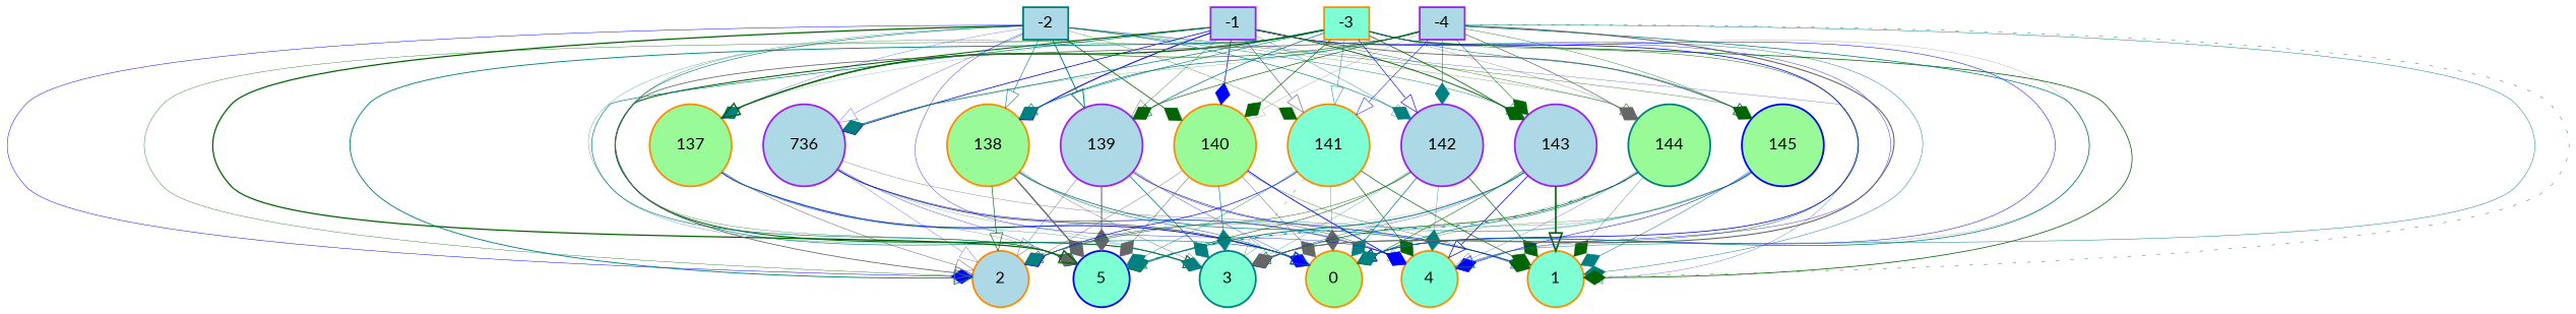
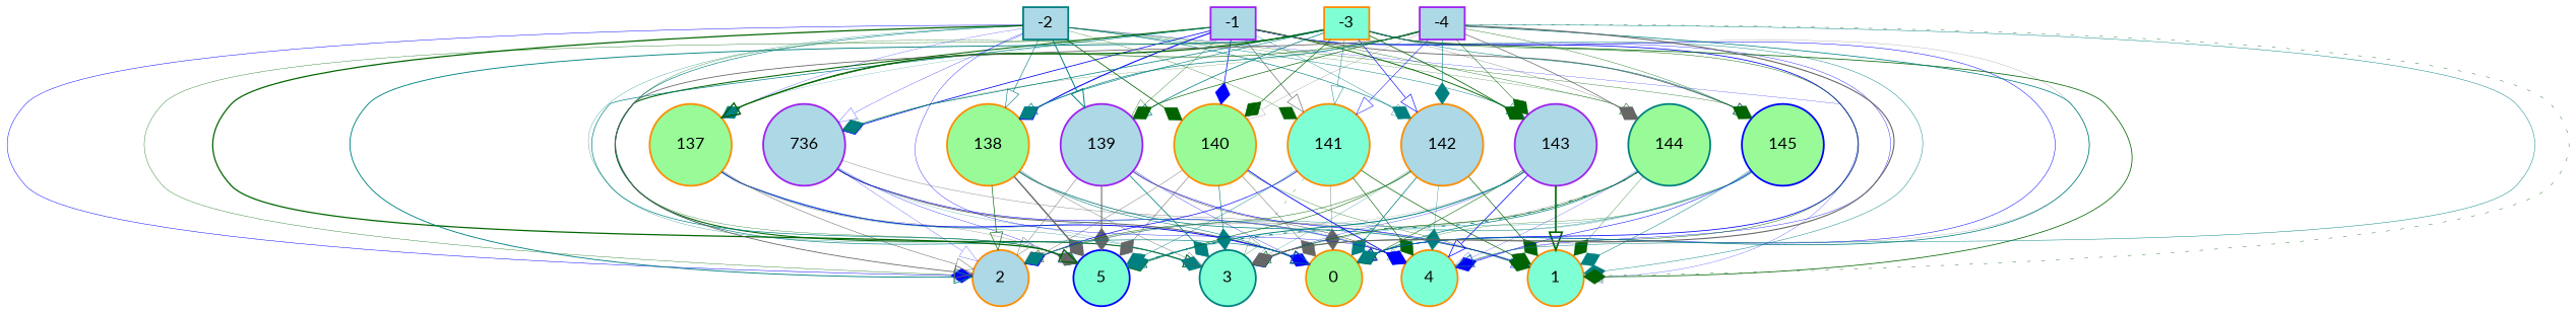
  digraph {
    fontname=Lato
    node [color=darkorange fillcolor=lightblue fontname=Lato fontsize=9 shape=circle style=filled]
    edge [arrowhead=diamond color=teal fontname=Lato style=solid]
    -1 [color=purple height=0.2 shape=box width=0.2]
    0 [fillcolor=palegreen height=0.2 width=0.2]
    1 [fillcolor=aquamarine height=0.2 width=0.2]
    2 [height=0.2 width=0.2]
    3 [color=teal fillcolor=aquamarine height=0.2 width=0.2]
    4 [fillcolor=aquamarine height=0.2 width=0.2]
    5 [color=blue fillcolor=aquamarine height=0.2 width=0.2]
    n8 [color=purple height=0.2 label=736 width=0.2]
    137 [fillcolor=palegreen height=0.2 width=0.2]
    138 [fillcolor=palegreen height=0.2 width=0.2]
    139 [color=purple height=0.2 width=0.2]
    140 [fillcolor=palegreen height=0.2 width=0.2]
    141 [fillcolor=aquamarine height=0.2 width=0.2]
-   142 [color=purple height=0.2 width=0.2]
+   142 [height=0.2 width=0.2]
    143 [color=purple height=0.2 width=0.2]
    144 [color=teal fillcolor=palegreen height=0.2 width=0.2]
    145 [color=blue fillcolor=palegreen height=0.2 width=0.2]
    -2 [color=teal height=0.2 shape=box width=0.2]
    -3 [fillcolor=aquamarine height=0.2 shape=box width=0.2]
    -4 [color=purple height=0.2 shape=box width=0.2]
    -1 -> 0 [arrowhead=onormal color=blue penwidth=0.4357424994105572]
    -1 -> 1 [penwidth=0.250150110444874]
    -1 -> 2 [arrowhead=onormal color=darkgreen penwidth=0.1962310186623967]
    -1 -> 3 [arrowhead=onormal color=darkgreen penwidth=0.5861264810377221]
    -1 -> 4 [arrowhead=onormal color=blue penwidth=0.20768045762197423]
    -1 -> 5 [penwidth=0.3742851950333165]
    -1 -> n8 [color=blue penwidth=0.4285287957570858]
    -1 -> 137 [penwidth=0.10815536666826567]
    -1 -> 138 [color=blue penwidth=0.5863805712598553]
    -1 -> 139 [arrowhead=onormal color=darkgreen penwidth=0.18695639889624815]
    -1 -> 140 [color=blue penwidth=0.3901526747491416]
    -1 -> 141 [arrowhead=onormal color=gray40 penwidth=0.3441822134821588]
    -1 -> 142 [arrowhead=onormal penwidth=0.20493024377600788]
    -1 -> 143 [color=darkgreen penwidth=0.5108395773026851]
    -1 -> 144 [arrowhead=onormal color=darkgreen penwidth=0.19885857604085777]
    -1 -> 145 [arrowhead=onormal color=gray40 penwidth=0.48904464738700926]
    n8 -> 0 [arrowhead=onormal color=gray40 penwidth=0.5490441708025533]
    n8 -> 1 [color=gray40 penwidth=0.19765567695434016]
    n8 -> 2 [arrowhead=onormal color=blue penwidth=0.13615418657547573]
    n8 -> 3 [penwidth=0.1348500852171945]
    n8 -> 4 [color=blue penwidth=0.2803310705786702]
    n8 -> 5 [arrowhead=onormal color=blue penwidth=0.1793089249833988]
    137 -> 0 [arrowhead=onormal color=blue penwidth=0.5210545060183291]
    137 -> 2 [arrowhead=onormal color=gray40 penwidth=0.28187309106034736]
    137 -> 3 [penwidth=0.17027060944896988]
    137 -> 4 [arrowhead=onormal penwidth=0.20182869111754476]
    137 -> 5 [color=gray40 penwidth=0.1544785826543577]
    138 -> 0 [arrowhead=onormal penwidth=0.30693171469188785]
    138 -> 1 [penwidth=0.41387329555746477]
    138 -> 2 [arrowhead=onormal color=darkgreen penwidth=0.34619404984880964]
    138 -> 3 [arrowhead=onormal color=gray40 penwidth=0.22104062477909947]
    138 -> 4 [color=gray40 penwidth=0.11796408015517794]
    138 -> 5 [color=gray40 penwidth=0.7747510638842955]
    139 -> 0 [color=blue penwidth=0.18061757718269056]
    139 -> 1 [arrowhead=onormal color=blue penwidth=0.3188460460759631]
    139 -> 2 [arrowhead=onormal color=gray40 penwidth=0.2415049028385887]
    139 -> 3 [penwidth=0.4334522939534594]
    139 -> 4 [color=gray40 penwidth=0.31158330714245375]
    139 -> 5 [color=gray40 penwidth=0.580952845273702]
    140 -> 0 [color=gray40 penwidth=0.2600140678805041]
    140 -> 1 [color=darkgreen penwidth=0.17863140109935877]
    140 -> 2 [color=gray40 penwidth=0.2247113685119092]
    140 -> 3 [penwidth=0.3349076938867244]
    140 -> 4 [color=blue penwidth=0.48984203438586227]
    140 -> 5 [color=gray40 penwidth=0.2809758126972528]
    141 -> 0 [color=gray40 penwidth=0.21229648467198725]
    141 -> 1 [color=darkgreen penwidth=0.3778271567960978]
    141 -> 2 [color=blue penwidth=0.36949249325311384]
    141 -> 3 [arrowhead=onormal color=darkgreen penwidth=0.1583370936895495 style=dotted]
    141 -> 4 [color=darkgreen penwidth=0.3338270951855503]
    141 -> 5 [penwidth=0.23573682246718175]
    142 -> 0 [penwidth=0.40798104830478576]
    142 -> 1 [color=darkgreen penwidth=0.3674183025717338]
    142 -> 2 [arrowhead=onormal color=darkgreen penwidth=0.25009283839592045]
    142 -> 3 [arrowhead=onormal penwidth=0.15258157427553845]
    142 -> 4 [penwidth=0.1882588331068636]
    142 -> 5 [color=darkgreen penwidth=0.3005787545615826]
    143 -> 0 [arrowhead=onormal color=darkgreen penwidth=0.29341006387026325]
    143 -> 1 [arrowhead=onormal color=darkgreen penwidth=0.9259083833166318]
    143 -> 2 [arrowhead=onormal color=gray40 penwidth=0.10371196993606115]
    143 -> 3 [color=blue penwidth=0.1671375738763895]
    143 -> 4 [arrowhead=onormal color=blue penwidth=0.410090043211905]
    143 -> 5 [arrowhead=onormal penwidth=0.5499835807554547]
    144 -> 0 [penwidth=0.39130492128178007]
    144 -> 1 [color=darkgreen penwidth=0.1679582257899187]
    144 -> 2 [arrowhead=onormal color=gray40 penwidth=0.14442779656188878]
    144 -> 3 [color=darkgreen penwidth=0.34782863946994835]
    144 -> 4 [arrowhead=onormal color=blue penwidth=0.1265082278446794]
    144 -> 5 [penwidth=0.5353132363249011 style=dotted]
    145 -> 0 [color=darkgreen penwidth=0.1596598023935904]
    145 -> 1 [penwidth=0.2810036098972447]
    145 -> 2 [penwidth=0.20108439404943929]
    145 -> 3 [arrowhead=onormal penwidth=0.165539392386569]
    145 -> 4 [color=blue penwidth=0.2836815084135953]
    145 -> 5 [penwidth=0.13813586024508592]
    -2 -> 0 [arrowhead=onormal penwidth=0.3465378788605844]
    -2 -> 1 [arrowhead=onormal color=blue penwidth=0.13490126174907344]
    -2 -> 2 [color=blue penwidth=0.2611993565584228]
    -2 -> 3 [arrowhead=onormal penwidth=0.16371390239492326]
    -2 -> 4 [color=blue penwidth=0.19954752800304382]
    -2 -> 5 [arrowhead=onormal color=darkgreen penwidth=0.6926104210492663]
    -2 -> n8 [arrowhead=onormal color=blue penwidth=0.15238503423894512]
    -2 -> 137 [arrowhead=onormal color=blue penwidth=0.13155883732663132]
    -2 -> 138 [arrowhead=onormal penwidth=0.3260222435542549]
    -2 -> 139 [arrowhead=onormal penwidth=0.55301596458728]
    -2 -> 140 [color=darkgreen penwidth=0.437122169717407]
    -2 -> 141 [color=darkgreen penwidth=0.16515234926281017]
    -2 -> 142 [penwidth=0.34667831401892735]
    -2 -> 143 [arrowhead=onormal penwidth=0.25584588352167903]
    -2 -> 144 [arrowhead=onormal color=darkgreen penwidth=0.12300783806130072]
    -2 -> 145 [color=darkgreen penwidth=0.1900075870169025]
    -3 -> 0 [arrowhead=onormal color=blue penwidth=0.2701168982731699]
    -3 -> 1 [color=darkgreen penwidth=0.42438082631034324]
    -3 -> 2 [arrowhead=onormal penwidth=0.49940119598261035]
    -3 -> 3 [arrowhead=onormal color=darkgreen penwidth=0.24903680618905485]
    -3 -> 4 [arrowhead=onormal color=gray40 penwidth=0.11810420913007166]
    -3 -> 5 [arrowhead=onormal color=darkgreen penwidth=0.16882165404444086]
    -3 -> n8 [penwidth=0.4006279102739596]
    -3 -> 137 [arrowhead=onormal color=darkgreen penwidth=0.7161006843984908]
    -3 -> 138 [penwidth=0.32814105305620767]
    -3 -> 139 [arrowhead=onormal penwidth=0.4194451792260627]
    -3 -> 140 [color=darkgreen penwidth=0.3684481434662328]
    -3 -> 141 [arrowhead=onormal penwidth=0.24774298648274992]
    -3 -> 142 [arrowhead=onormal color=blue penwidth=0.3464277826438998]
    -3 -> 143 [color=darkgreen penwidth=0.4311854886844414]
    -3 -> 144 [color=gray40 penwidth=0.16836590811797036]
    -3 -> 145 [arrowhead=onormal penwidth=0.29234043038292434]
    -4 -> 0 [penwidth=0.4208976794937629]
    -4 -> 1 [arrowhead=onormal color=darkgreen penwidth=0.21822253824341936 style=dotted]
    -4 -> 2 [arrowhead=onormal color=gray40 penwidth=0.45636786980344857]
    -4 -> 3 [color=gray40 penwidth=0.6048532854447696]
    -4 -> 4 [arrowhead=onormal penwidth=0.2557764679404666]
    -4 -> n8 [arrowhead=onormal color=darkgreen penwidth=0.1049074183989605]
    -4 -> 137 [arrowhead=onormal color=darkgreen penwidth=0.3245351675482979]
    -4 -> 138 [arrowhead=onormal penwidth=0.38535250262216914]
    -4 -> 139 [color=darkgreen penwidth=0.35755515234263624]
    -4 -> 140 [arrowhead=onormal color=gray40 penwidth=0.1370265515367251]
    -4 -> 141 [arrowhead=onormal color=blue penwidth=0.26393775233086236]
    -4 -> 142 [penwidth=0.3351634712838328]
    -4 -> 143 [color=darkgreen penwidth=0.26508245350332493]
    -4 -> 144 [color=gray40 penwidth=0.38560113585182176]
    -4 -> 145 [color=darkgreen penwidth=0.20461781133369153]
  }
